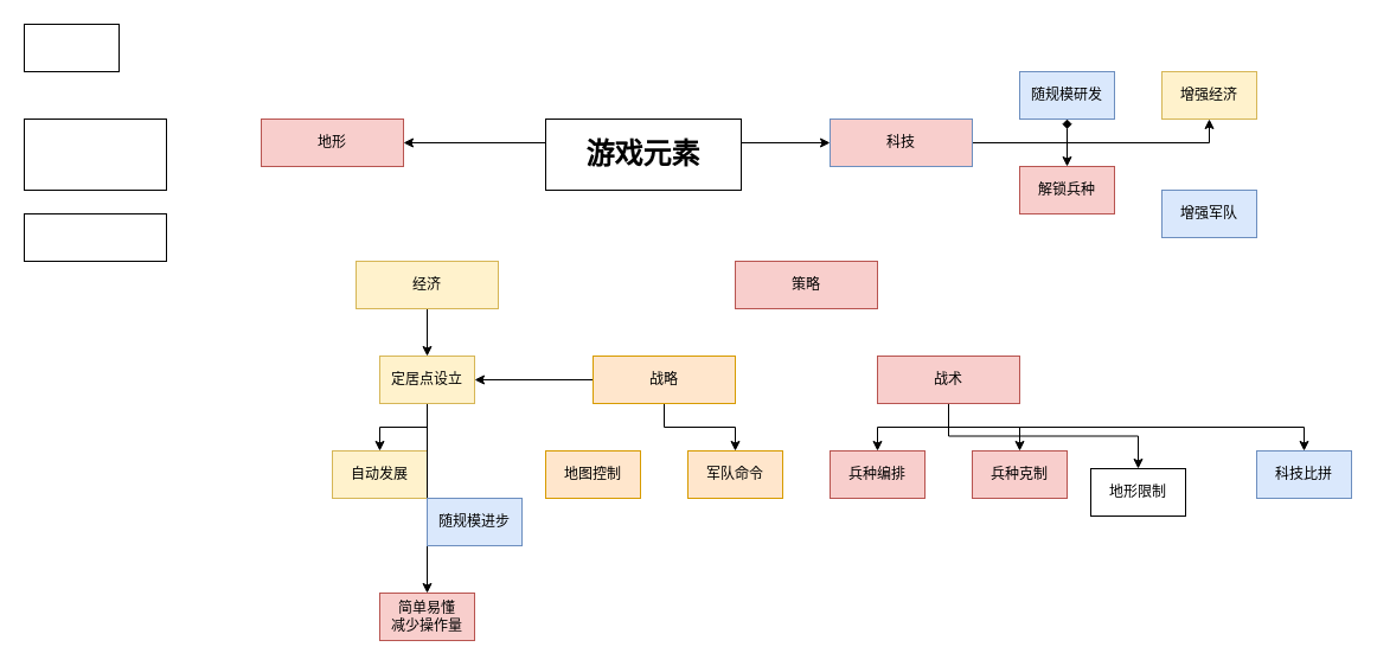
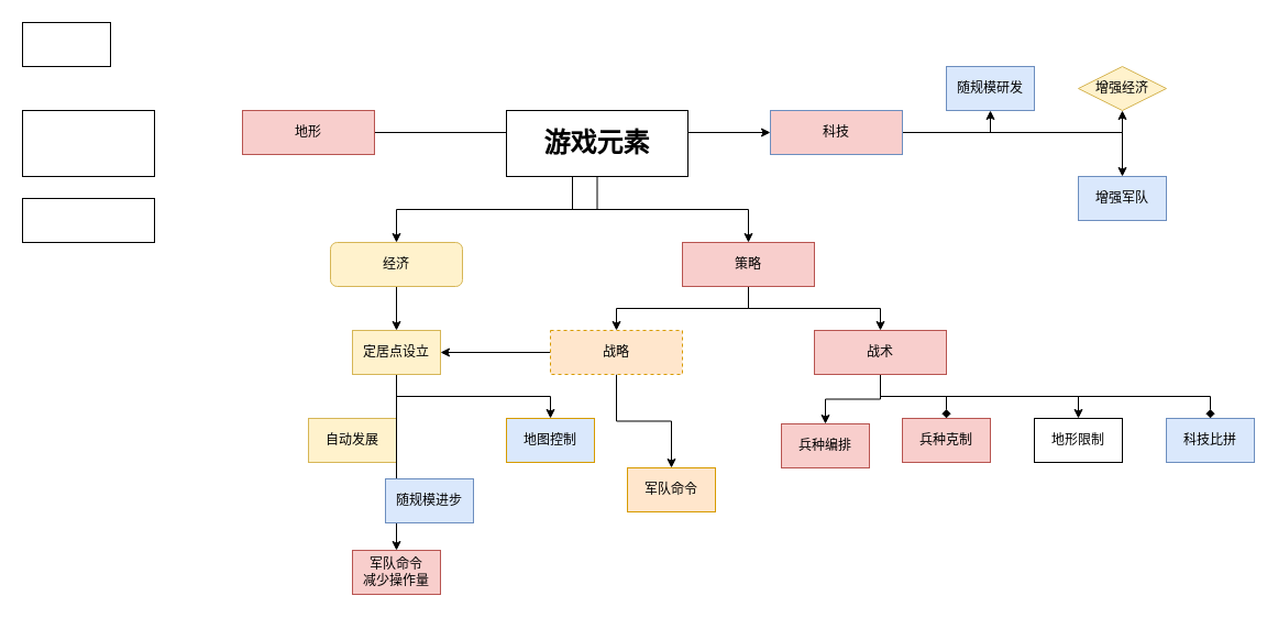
  <mxCell id="0" />
  <mxCell id="1" parent="0" />
  <mxCell id="2" value="" style="rounded=0;whiteSpace=wrap;html=1;" parent="1" vertex="1"><mxGeometry x="20" y="20" width="80" height="40" as="geometry" /></mxCell>
  <mxCell id="3" value="" style="rounded=0;whiteSpace=wrap;html=1;" parent="1" vertex="1"><mxGeometry x="20" y="100" width="120" height="60" as="geometry" /></mxCell>
+ <mxCell id="4" style="edgeStyle=orthogonalEdgeStyle;rounded=0;orthogonalLoop=1;jettySize=auto;html=1;exitX=0.5;exitY=1;exitDx=0;exitDy=0;" edge="1" parent="1" source="8" target="28"><mxGeometry relative="1" as="geometry"><Array as="points"><mxPoint x="520" y="190" /><mxPoint x="680" y="190" /></Array></mxGeometry></mxCell>
+ <mxCell id="5" style="edgeStyle=orthogonalEdgeStyle;rounded=0;orthogonalLoop=1;jettySize=auto;html=1;exitX=0.5;exitY=1;exitDx=0;exitDy=0;entryX=0.5;entryY=0;entryDx=0;entryDy=0;" edge="1" parent="1" source="8" target="17"><mxGeometry relative="1" as="geometry" /></mxCell>
  <mxCell id="6" style="edgeStyle=orthogonalEdgeStyle;rounded=0;orthogonalLoop=1;jettySize=auto;html=1;exitX=1;exitY=0.25;exitDx=0;exitDy=0;fontSize=24;" edge="1" parent="1" source="8" target="39"><mxGeometry relative="1" as="geometry"><Array as="points"><mxPoint x="580" y="120" /></Array></mxGeometry></mxCell>
- <mxCell id="7" style="edgeStyle=orthogonalEdgeStyle;rounded=0;orthogonalLoop=1;jettySize=auto;html=1;exitX=0;exitY=0.25;exitDx=0;exitDy=0;entryX=1;entryY=0.5;entryDx=0;entryDy=0;fontSize=24;" edge="1" parent="1" source="8" target="44"><mxGeometry relative="1" as="geometry"><Array as="points"><mxPoint x="460" y="120" /></Array></mxGeometry></mxCell>
+ <mxCell id="7" style="edgeStyle=orthogonalEdgeStyle;rounded=0;orthogonalLoop=1;jettySize=auto;html=1;exitX=0;exitY=0.25;exitDx=0;exitDy=0;entryX=1;entryY=0.5;entryDx=0;entryDy=0;fontSize=24;endArrow=none;" edge="1" parent="1" source="8" target="44"><mxGeometry relative="1" as="geometry"><Array as="points"><mxPoint x="460" y="120" /></Array></mxGeometry></mxCell>
  <mxCell id="8" value="&lt;b&gt;&lt;font style=&quot;font-size: 24px;&quot;&gt;游戏元素&lt;/font&gt;&lt;/b&gt;" style="rounded=0;whiteSpace=wrap;html=1;" parent="1" vertex="1"><mxGeometry x="460" y="100" width="165" height="60" as="geometry" /></mxCell>
- <mxCell id="9" value="兵种编排" style="rounded=0;whiteSpace=wrap;html=1;fillColor=#f8cecc;strokeColor=#b85450;" parent="1" vertex="1"><mxGeometry x="700" y="380" width="80" height="40" as="geometry" /></mxCell>
+ <mxCell id="9" value="兵种编排" style="rounded=0;whiteSpace=wrap;html=1;fillColor=#f8cecc;strokeColor=#b85450;" parent="1" vertex="1"><mxGeometry x="710" y="385" width="80" height="40" as="geometry" /></mxCell>
  <mxCell id="10" value="自动发展" style="rounded=0;whiteSpace=wrap;html=1;fillColor=#fff2cc;strokeColor=#d6b656;" parent="1" vertex="1"><mxGeometry x="280" y="380" width="80" height="40" as="geometry" /></mxCell>
  <mxCell id="11" style="edgeStyle=orthogonalEdgeStyle;rounded=0;orthogonalLoop=1;jettySize=auto;html=1;exitX=0.5;exitY=1;exitDx=0;exitDy=0;entryX=0.5;entryY=0;entryDx=0;entryDy=0;" edge="1" parent="1" source="13" target="31"><mxGeometry relative="1" as="geometry" /></mxCell>
- <mxCell id="12" style="edgeStyle=orthogonalEdgeStyle;rounded=0;orthogonalLoop=1;jettySize=auto;html=1;exitX=0.5;exitY=1;exitDx=0;exitDy=0;" edge="1" parent="1" source="13" target="10"><mxGeometry relative="1" as="geometry" /></mxCell>
+ <mxCell id="12" style="edgeStyle=orthogonalEdgeStyle;rounded=0;orthogonalLoop=1;jettySize=auto;html=1;exitX=0.5;exitY=1;exitDx=0;exitDy=0;entryX=0.5;entryY=0;entryDx=0;entryDy=0;" edge="1" parent="1" source="13" target="34"><mxGeometry relative="1" as="geometry" /></mxCell>
  <mxCell id="13" value="定居点设立" style="rounded=0;whiteSpace=wrap;html=1;fillColor=#fff2cc;strokeColor=#d6b656;" parent="1" vertex="1"><mxGeometry x="320" y="300" width="80" height="40" as="geometry" /></mxCell>
  <mxCell id="14" value="兵种克制" style="rounded=0;whiteSpace=wrap;html=1;fillColor=#f8cecc;strokeColor=#b85450;" parent="1" vertex="1"><mxGeometry x="820" y="380" width="80" height="40" as="geometry" /></mxCell>
- <mxCell id="15" value="军队命令" style="rounded=0;whiteSpace=wrap;html=1;fillColor=#ffe6cc;strokeColor=#d79b00;" parent="1" vertex="1"><mxGeometry x="580" y="380" width="80" height="40" as="geometry" /></mxCell>
+ <mxCell id="15" value="军队命令" style="rounded=0;whiteSpace=wrap;html=1;fillColor=#ffe6cc;strokeColor=#d79b00;" parent="1" vertex="1"><mxGeometry x="570" y="425" width="80" height="40" as="geometry" /></mxCell>
  <mxCell id="16" style="edgeStyle=orthogonalEdgeStyle;rounded=0;orthogonalLoop=1;jettySize=auto;html=1;exitX=0.5;exitY=1;exitDx=0;exitDy=0;entryX=0.5;entryY=0;entryDx=0;entryDy=0;" edge="1" parent="1" source="17" target="13"><mxGeometry relative="1" as="geometry" /></mxCell>
- <mxCell id="17" value="经济" style="rounded=0;whiteSpace=wrap;html=1;fillColor=#fff2cc;strokeColor=#d6b656;" parent="1" vertex="1"><mxGeometry x="300" y="220" width="120" height="40" as="geometry" /></mxCell>
+ <mxCell id="17" value="经济" style="whiteSpace=wrap;html=1;fillColor=#fff2cc;strokeColor=#d6b656;rounded=1;" parent="1" vertex="1"><mxGeometry x="300" y="220" width="120" height="40" as="geometry" /></mxCell>
  <mxCell id="18" style="edgeStyle=orthogonalEdgeStyle;rounded=0;orthogonalLoop=1;jettySize=auto;html=1;exitX=0.5;exitY=1;exitDx=0;exitDy=0;entryX=0.5;entryY=0;entryDx=0;entryDy=0;" edge="1" parent="1" source="20" target="15"><mxGeometry relative="1" as="geometry" /></mxCell>
  <mxCell id="19" style="edgeStyle=orthogonalEdgeStyle;rounded=0;orthogonalLoop=1;jettySize=auto;html=1;exitX=0;exitY=0.5;exitDx=0;exitDy=0;entryX=1;entryY=0.5;entryDx=0;entryDy=0;" edge="1" parent="1" source="20" target="13"><mxGeometry relative="1" as="geometry" /></mxCell>
- <mxCell id="20" value="战略" style="rounded=0;whiteSpace=wrap;html=1;fillColor=#ffe6cc;strokeColor=#d79b00;" parent="1" vertex="1"><mxGeometry x="500" y="300" width="120" height="40" as="geometry" /></mxCell>
+ <mxCell id="20" value="战略" style="rounded=0;whiteSpace=wrap;html=1;fillColor=#ffe6cc;strokeColor=#d79b00;dashed=1;" parent="1" vertex="1"><mxGeometry x="500" y="300" width="120" height="40" as="geometry" /></mxCell>
  <mxCell id="21" style="edgeStyle=orthogonalEdgeStyle;rounded=0;orthogonalLoop=1;jettySize=auto;html=1;exitX=0.5;exitY=1;exitDx=0;exitDy=0;entryX=0.5;entryY=0;entryDx=0;entryDy=0;" edge="1" parent="1" source="25" target="9"><mxGeometry relative="1" as="geometry" /></mxCell>
- <mxCell id="22" style="edgeStyle=orthogonalEdgeStyle;rounded=0;orthogonalLoop=1;jettySize=auto;html=1;exitX=0.5;exitY=1;exitDx=0;exitDy=0;entryX=0.5;entryY=0;entryDx=0;entryDy=0;" edge="1" parent="1" source="25" target="14"><mxGeometry relative="1" as="geometry" /></mxCell>
+ <mxCell id="22" style="edgeStyle=orthogonalEdgeStyle;rounded=0;orthogonalLoop=1;jettySize=auto;html=1;exitX=0.5;exitY=1;exitDx=0;exitDy=0;entryX=0.5;entryY=0;entryDx=0;entryDy=0;endArrow=diamond;" edge="1" parent="1" source="25" target="14"><mxGeometry relative="1" as="geometry" /></mxCell>
  <mxCell id="23" style="edgeStyle=orthogonalEdgeStyle;rounded=0;orthogonalLoop=1;jettySize=auto;html=1;exitX=0.5;exitY=1;exitDx=0;exitDy=0;entryX=0.5;entryY=0;entryDx=0;entryDy=0;" edge="1" parent="1" source="25" target="32"><mxGeometry relative="1" as="geometry" /></mxCell>
- <mxCell id="24" style="edgeStyle=orthogonalEdgeStyle;rounded=0;orthogonalLoop=1;jettySize=auto;html=1;exitX=0.5;exitY=1;exitDx=0;exitDy=0;" edge="1" parent="1" source="25" target="33"><mxGeometry relative="1" as="geometry" /></mxCell>
+ <mxCell id="24" style="edgeStyle=orthogonalEdgeStyle;rounded=0;orthogonalLoop=1;jettySize=auto;html=1;exitX=0.5;exitY=1;exitDx=0;exitDy=0;endArrow=diamond;" edge="1" parent="1" source="25" target="33"><mxGeometry relative="1" as="geometry" /></mxCell>
  <mxCell id="25" value="战术" style="rounded=0;whiteSpace=wrap;html=1;fillColor=#f8cecc;strokeColor=#b85450;" parent="1" vertex="1"><mxGeometry x="740" y="300" width="120" height="40" as="geometry" /></mxCell>
+ <mxCell id="26" style="edgeStyle=orthogonalEdgeStyle;rounded=0;orthogonalLoop=1;jettySize=auto;html=1;exitX=0.5;exitY=1;exitDx=0;exitDy=0;entryX=0.5;entryY=0;entryDx=0;entryDy=0;" edge="1" parent="1" source="28" target="20"><mxGeometry relative="1" as="geometry" /></mxCell>
+ <mxCell id="27" style="edgeStyle=orthogonalEdgeStyle;rounded=0;orthogonalLoop=1;jettySize=auto;html=1;exitX=0.5;exitY=1;exitDx=0;exitDy=0;" edge="1" parent="1" source="28" target="25"><mxGeometry relative="1" as="geometry" /></mxCell>
  <mxCell id="28" value="策略" style="rounded=0;whiteSpace=wrap;html=1;fillColor=#f8cecc;strokeColor=#b85450;" vertex="1" parent="1"><mxGeometry x="620" y="220" width="120" height="40" as="geometry" /></mxCell>
  <mxCell id="29" value="" style="rounded=0;whiteSpace=wrap;html=1;" vertex="1" parent="1"><mxGeometry x="20" y="180" width="120" height="40" as="geometry" /></mxCell>
- <mxCell id="30" value="随规模进步" style="rounded=0;whiteSpace=wrap;html=1;fillColor=#dae8fc;strokeColor=#6c8ebf;" vertex="1" parent="1"><mxGeometry x="360" y="420" width="80" height="40" as="geometry" /></mxCell>
- <mxCell id="31" value="简单易懂&lt;br&gt;减少操作量" style="rounded=0;whiteSpace=wrap;html=1;fillColor=#f8cecc;strokeColor=#b85450;" vertex="1" parent="1"><mxGeometry x="320" y="500" width="80" height="40" as="geometry" /></mxCell>
- <mxCell id="32" value="地形限制" style="rounded=0;whiteSpace=wrap;html=1;" vertex="1" parent="1"><mxGeometry x="920" y="395" width="80" height="40" as="geometry" /></mxCell>
+ <mxCell id="30" value="随规模进步" style="rounded=0;whiteSpace=wrap;html=1;fillColor=#dae8fc;strokeColor=#6c8ebf;" vertex="1" parent="1"><mxGeometry x="350" y="435" width="80" height="40" as="geometry" /></mxCell>
+ <mxCell id="31" value="军队命令&lt;br&gt;减少操作量" style="rounded=0;whiteSpace=wrap;html=1;fillColor=#f8cecc;strokeColor=#b85450;" vertex="1" parent="1"><mxGeometry x="320" y="500" width="80" height="40" as="geometry" /></mxCell>
+ <mxCell id="32" value="地形限制" style="rounded=0;whiteSpace=wrap;html=1;" vertex="1" parent="1"><mxGeometry x="940" y="380" width="80" height="40" as="geometry" /></mxCell>
  <mxCell id="33" value="科技比拼" style="rounded=0;whiteSpace=wrap;html=1;fillColor=#dae8fc;strokeColor=#6c8ebf;" vertex="1" parent="1"><mxGeometry x="1060" y="380" width="80" height="40" as="geometry" /></mxCell>
- <mxCell id="34" value="地图控制" style="rounded=0;whiteSpace=wrap;html=1;fillColor=#ffe6cc;strokeColor=#d79b00;" vertex="1" parent="1"><mxGeometry x="460" y="380" width="80" height="40" as="geometry" /></mxCell>
- <mxCell id="35" style="edgeStyle=orthogonalEdgeStyle;rounded=0;orthogonalLoop=1;jettySize=auto;html=1;exitX=1;exitY=0.5;exitDx=0;exitDy=0;entryX=0.5;entryY=1;entryDx=0;entryDy=0;endArrow=diamond;" edge="1" parent="1" source="39" target="40"><mxGeometry relative="1" as="geometry" /></mxCell>
- <mxCell id="36" style="edgeStyle=orthogonalEdgeStyle;rounded=0;orthogonalLoop=1;jettySize=auto;html=1;exitX=1;exitY=0.5;exitDx=0;exitDy=0;entryX=0.5;entryY=0;entryDx=0;entryDy=0;" edge="1" parent="1" source="39" target="41"><mxGeometry relative="1" as="geometry" /></mxCell>
+ <mxCell id="34" value="地图控制" style="rounded=0;whiteSpace=wrap;html=1;fillColor=#dae8fc;strokeColor=#d79b00;" vertex="1" parent="1"><mxGeometry x="460" y="380" width="80" height="40" as="geometry" /></mxCell>
+ <mxCell id="35" style="edgeStyle=orthogonalEdgeStyle;rounded=0;orthogonalLoop=1;jettySize=auto;html=1;exitX=1;exitY=0.5;exitDx=0;exitDy=0;entryX=0.5;entryY=1;entryDx=0;entryDy=0;" edge="1" parent="1" source="39" target="40"><mxGeometry relative="1" as="geometry" /></mxCell>
  <mxCell id="37" style="edgeStyle=orthogonalEdgeStyle;rounded=0;orthogonalLoop=1;jettySize=auto;html=1;exitX=1;exitY=0.5;exitDx=0;exitDy=0;entryX=0.5;entryY=1;entryDx=0;entryDy=0;" edge="1" parent="1" source="39" target="42"><mxGeometry relative="1" as="geometry" /></mxCell>
+ <mxCell id="38" style="edgeStyle=orthogonalEdgeStyle;rounded=0;orthogonalLoop=1;jettySize=auto;html=1;exitX=1;exitY=0.5;exitDx=0;exitDy=0;entryX=0.5;entryY=0;entryDx=0;entryDy=0;" edge="1" parent="1" source="39" target="43"><mxGeometry relative="1" as="geometry" /></mxCell>
  <mxCell id="39" value="科技" style="rounded=0;whiteSpace=wrap;html=1;fillColor=#f8cecc;strokeColor=#6c8ebf;" vertex="1" parent="1"><mxGeometry x="700" y="100" width="120" height="40" as="geometry" /></mxCell>
  <mxCell id="40" value="随规模研发" style="rounded=0;whiteSpace=wrap;html=1;fillColor=#dae8fc;strokeColor=#6c8ebf;" vertex="1" parent="1"><mxGeometry x="860" y="60" width="80" height="40" as="geometry" /></mxCell>
- <mxCell id="41" value="解锁兵种" style="rounded=0;whiteSpace=wrap;html=1;fillColor=#f8cecc;strokeColor=#b85450;" vertex="1" parent="1"><mxGeometry x="860" y="140" width="80" height="40" as="geometry" /></mxCell>
- <mxCell id="42" value="增强经济" style="rounded=0;whiteSpace=wrap;html=1;fillColor=#fff2cc;strokeColor=#d6b656;" vertex="1" parent="1"><mxGeometry x="980" y="60" width="80" height="40" as="geometry" /></mxCell>
+ <mxCell id="42" value="增强经济" style="rhombus;whiteSpace=wrap;html=1;fillColor=#fff2cc;strokeColor=#d6b656;" vertex="1" parent="1"><mxGeometry x="980" y="60" width="80" height="40" as="geometry" /></mxCell>
  <mxCell id="43" value="增强军队" style="rounded=0;whiteSpace=wrap;html=1;fillColor=#dae8fc;strokeColor=#6c8ebf;" vertex="1" parent="1"><mxGeometry x="980" y="160" width="80" height="40" as="geometry" /></mxCell>
  <mxCell id="44" value="地形" style="rounded=0;whiteSpace=wrap;html=1;fillColor=#f8cecc;strokeColor=#b85450;" vertex="1" parent="1"><mxGeometry x="220" y="100" width="120" height="40" as="geometry" /></mxCell>
